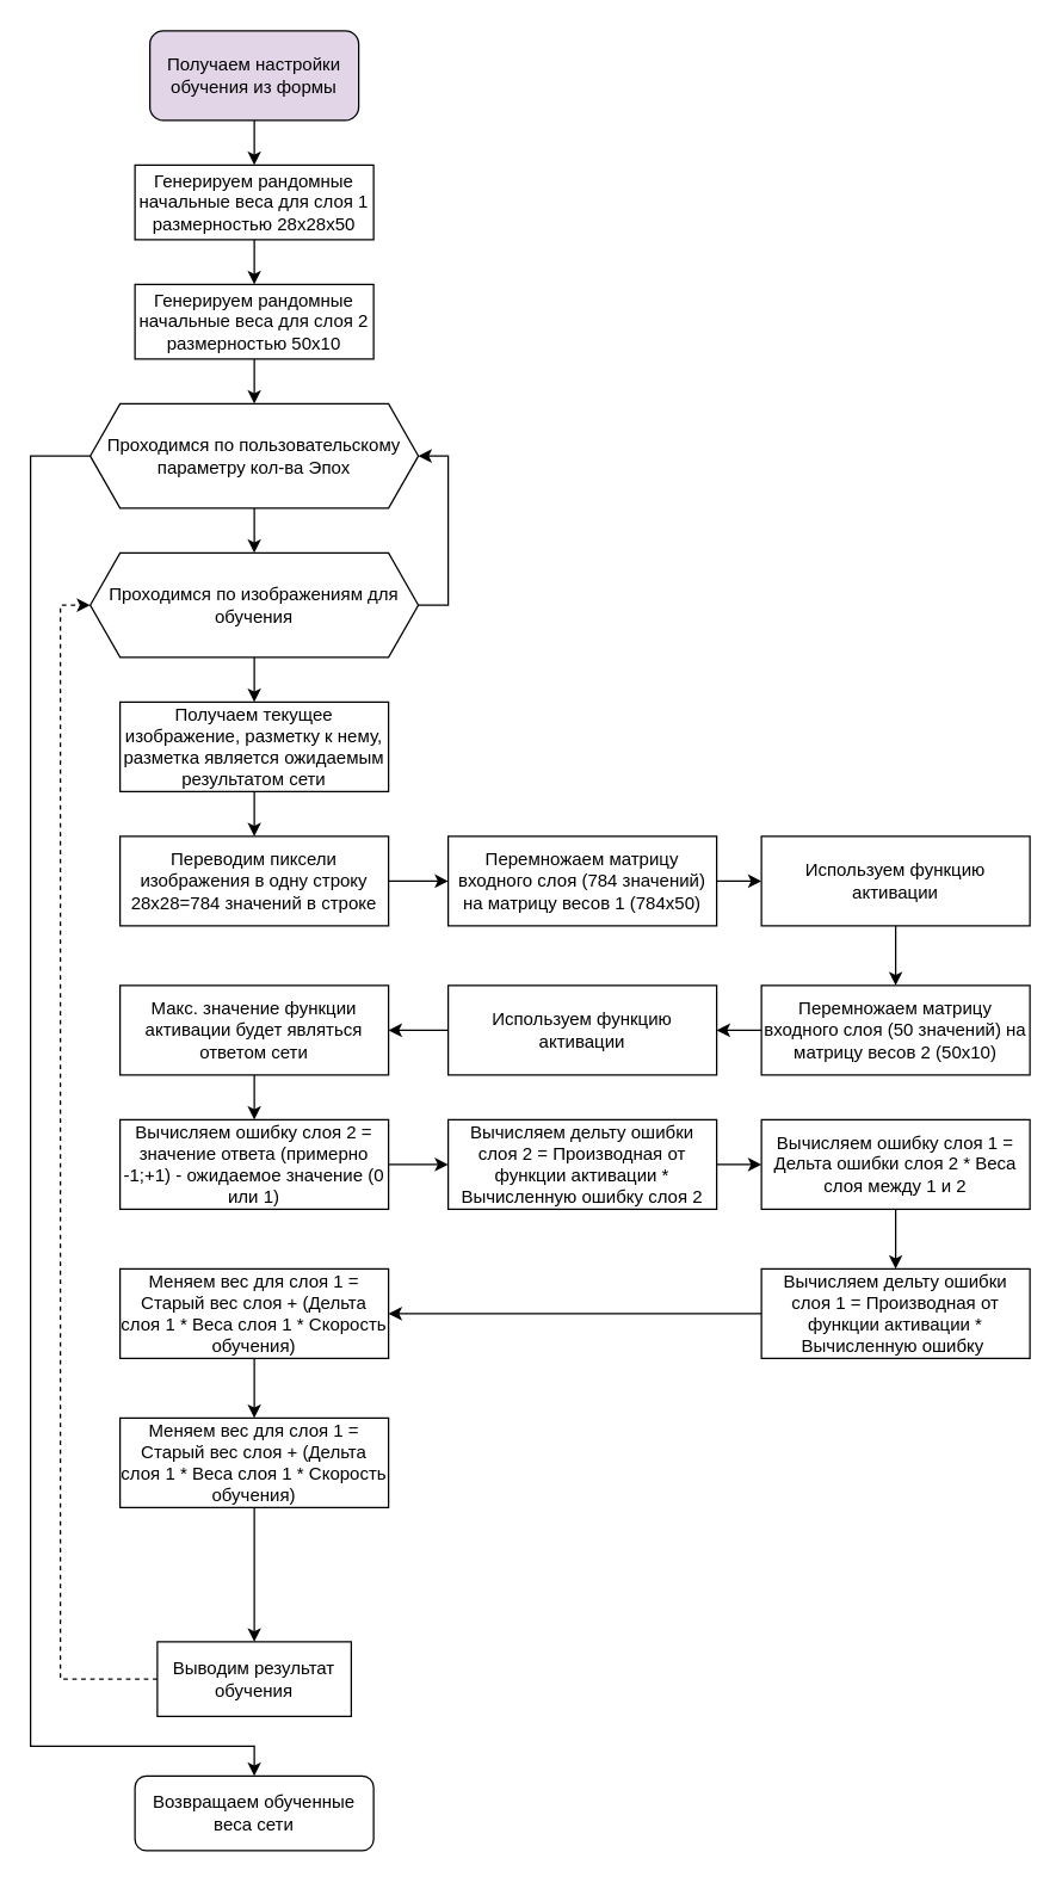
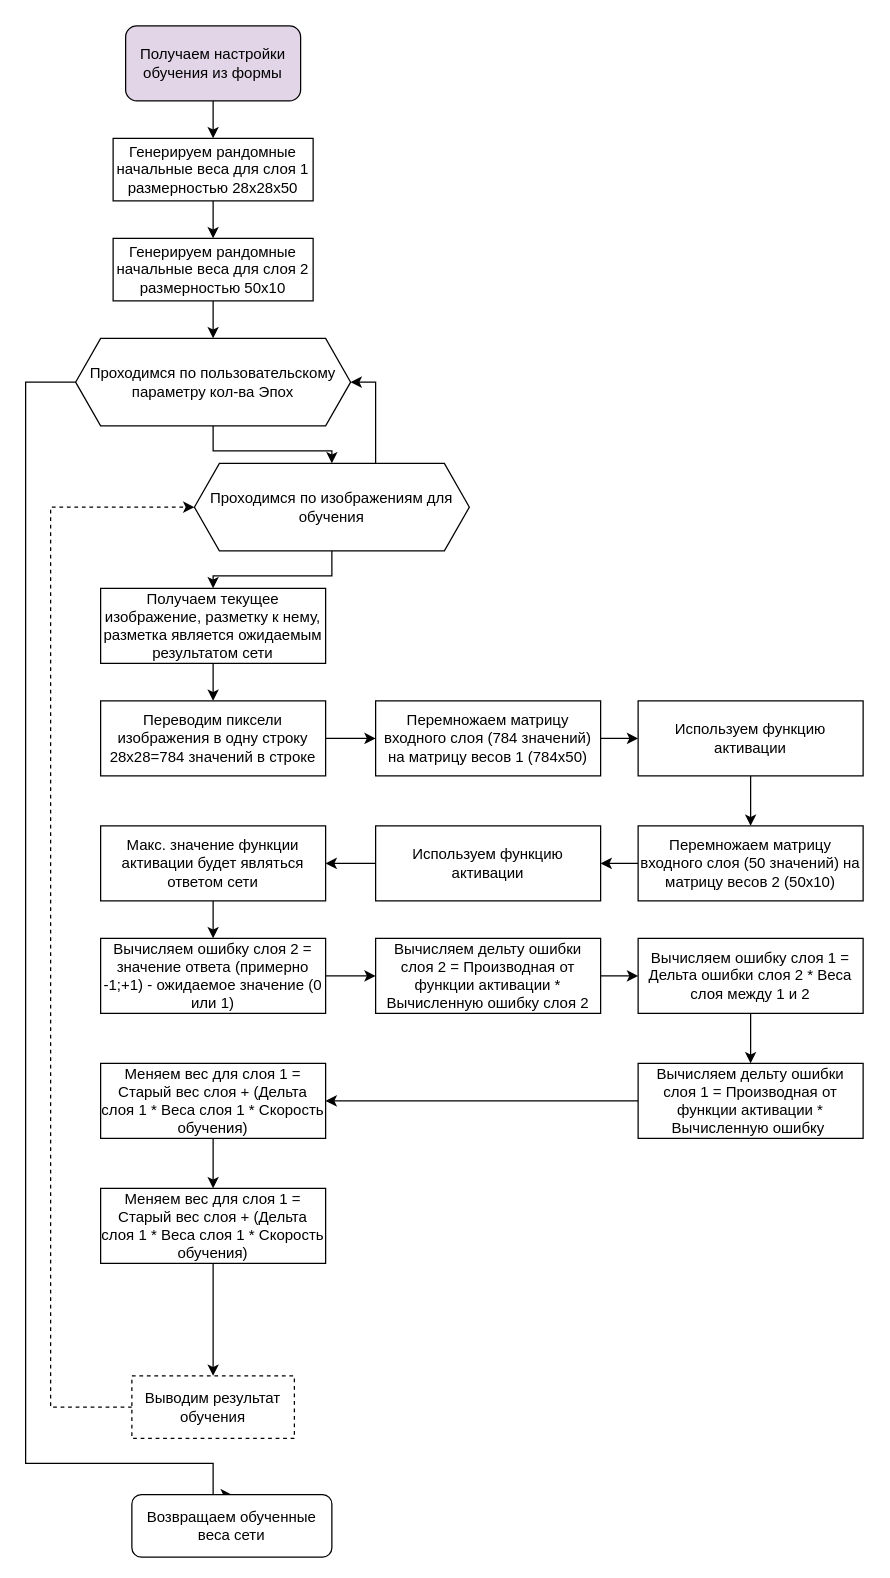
  <mxCell id="0" />
  <mxCell id="1" parent="0" />
  <mxCell id="2" style="edgeStyle=orthogonalEdgeStyle;rounded=0;orthogonalLoop=1;jettySize=auto;html=1;entryX=0.5;entryY=0;entryDx=0;entryDy=0;" parent="1" source="3" target="5" edge="1"><mxGeometry relative="1" as="geometry" /></mxCell>
  <mxCell id="3" value="Получаем настройки обучения из формы" style="rounded=1;whiteSpace=wrap;html=1;fillColor=#e1d5e7;" parent="1" vertex="1"><mxGeometry x="100" y="20" width="140" height="60" as="geometry" /></mxCell>
  <mxCell id="4" style="edgeStyle=orthogonalEdgeStyle;rounded=0;orthogonalLoop=1;jettySize=auto;html=1;entryX=0.5;entryY=0;entryDx=0;entryDy=0;" edge="1" parent="1" source="5" target="28"><mxGeometry relative="1" as="geometry" /></mxCell>
  <mxCell id="5" value="Генерируем рандомные начальные веса для слоя 1 размерностью&amp;nbsp;28х28х50" style="rounded=0;whiteSpace=wrap;html=1;" parent="1" vertex="1"><mxGeometry x="90" y="110" width="160" height="50" as="geometry" /></mxCell>
  <mxCell id="6" style="edgeStyle=orthogonalEdgeStyle;rounded=0;orthogonalLoop=1;jettySize=auto;html=1;" parent="1" source="8" target="11" edge="1"><mxGeometry relative="1" as="geometry" /></mxCell>
  <mxCell id="7" style="edgeStyle=orthogonalEdgeStyle;rounded=0;orthogonalLoop=1;jettySize=auto;html=1;entryX=0.5;entryY=0;entryDx=0;entryDy=0;" parent="1" source="8" target="26" edge="1"><mxGeometry relative="1" as="geometry"><Array as="points"><mxPoint x="20" y="305" /><mxPoint x="20" y="1170" /><mxPoint x="170" y="1170" /></Array></mxGeometry></mxCell>
  <mxCell id="8" value="Проходимся по пользовательскому параметру кол-ва Эпох" style="shape=hexagon;perimeter=hexagonPerimeter2;whiteSpace=wrap;html=1;fixedSize=1;" parent="1" vertex="1"><mxGeometry x="60" y="270" width="220" height="70" as="geometry" /></mxCell>
  <mxCell id="9" style="edgeStyle=orthogonalEdgeStyle;rounded=0;orthogonalLoop=1;jettySize=auto;html=1;entryX=0.5;entryY=0;entryDx=0;entryDy=0;" parent="1" source="11" target="13" edge="1"><mxGeometry relative="1" as="geometry" /></mxCell>
  <mxCell id="10" style="edgeStyle=orthogonalEdgeStyle;rounded=0;orthogonalLoop=1;jettySize=auto;html=1;entryX=1;entryY=0.5;entryDx=0;entryDy=0;" parent="1" source="11" target="8" edge="1"><mxGeometry relative="1" as="geometry"><Array as="points"><mxPoint x="300" y="405" /><mxPoint x="300" y="305" /></Array></mxGeometry></mxCell>
- <mxCell id="11" value="Проходимся по изображениям для обучения" style="shape=hexagon;perimeter=hexagonPerimeter2;whiteSpace=wrap;html=1;fixedSize=1;" parent="1" vertex="1"><mxGeometry x="60" y="370" width="220" height="70" as="geometry" /></mxCell>
+ <mxCell id="11" value="Проходимся по изображениям для обучения" style="shape=hexagon;perimeter=hexagonPerimeter2;whiteSpace=wrap;html=1;fixedSize=1;" parent="1" vertex="1"><mxGeometry x="155" y="370" width="220" height="70" as="geometry" /></mxCell>
  <mxCell id="12" style="edgeStyle=orthogonalEdgeStyle;rounded=0;orthogonalLoop=1;jettySize=auto;html=1;entryX=0.5;entryY=0;entryDx=0;entryDy=0;" parent="1" source="13" target="15" edge="1"><mxGeometry relative="1" as="geometry" /></mxCell>
  <mxCell id="13" value="Получаем текущее изображение, разметку к нему, разметка является ожидаемым результатом сети" style="rounded=0;whiteSpace=wrap;html=1;" parent="1" vertex="1"><mxGeometry x="80" y="470" width="180" height="60" as="geometry" /></mxCell>
  <mxCell id="14" style="edgeStyle=orthogonalEdgeStyle;rounded=0;orthogonalLoop=1;jettySize=auto;html=1;entryX=0;entryY=0.5;entryDx=0;entryDy=0;" edge="1" parent="1" source="15" target="17"><mxGeometry relative="1" as="geometry" /></mxCell>
  <mxCell id="15" value="Переводим пиксели изображения в одну строку 28х28=784 значений в строке" style="rounded=0;whiteSpace=wrap;html=1;" parent="1" vertex="1"><mxGeometry x="80" y="560" width="180" height="60" as="geometry" /></mxCell>
  <mxCell id="16" style="edgeStyle=orthogonalEdgeStyle;rounded=0;orthogonalLoop=1;jettySize=auto;html=1;exitX=1;exitY=0.5;exitDx=0;exitDy=0;entryX=0;entryY=0.5;entryDx=0;entryDy=0;" edge="1" parent="1" source="17" target="19"><mxGeometry relative="1" as="geometry" /></mxCell>
  <mxCell id="17" value="Перемножаем матрицу входного слоя (784 значений) на матрицу весов 1 (784х50)" style="rounded=0;whiteSpace=wrap;html=1;" parent="1" vertex="1"><mxGeometry x="300" y="560" width="180" height="60" as="geometry" /></mxCell>
  <mxCell id="18" style="edgeStyle=orthogonalEdgeStyle;rounded=0;orthogonalLoop=1;jettySize=auto;html=1;entryX=0.5;entryY=0;entryDx=0;entryDy=0;" edge="1" parent="1" source="19" target="30"><mxGeometry relative="1" as="geometry" /></mxCell>
  <mxCell id="19" value="Используем функцию активации" style="rounded=0;whiteSpace=wrap;html=1;" parent="1" vertex="1"><mxGeometry x="510" y="560" width="180" height="60" as="geometry" /></mxCell>
  <mxCell id="20" style="edgeStyle=orthogonalEdgeStyle;rounded=0;orthogonalLoop=1;jettySize=auto;html=1;entryX=0.5;entryY=0;entryDx=0;entryDy=0;" edge="1" parent="1" source="21" target="23"><mxGeometry relative="1" as="geometry" /></mxCell>
  <mxCell id="21" value="Макс. значение функции активации будет являться ответом сети" style="rounded=0;whiteSpace=wrap;html=1;" parent="1" vertex="1"><mxGeometry x="80" y="660" width="180" height="60" as="geometry" /></mxCell>
  <mxCell id="22" style="edgeStyle=orthogonalEdgeStyle;rounded=0;orthogonalLoop=1;jettySize=auto;html=1;entryX=0;entryY=0.5;entryDx=0;entryDy=0;" edge="1" parent="1" source="23" target="34"><mxGeometry relative="1" as="geometry" /></mxCell>
  <mxCell id="23" value="Вычисляем ошибку слоя 2 = значение ответа (примерно -1;+1) - ожидаемое значение (0 или 1)" style="rounded=0;whiteSpace=wrap;html=1;" parent="1" vertex="1"><mxGeometry x="80" y="750" width="180" height="60" as="geometry" /></mxCell>
  <mxCell id="24" style="edgeStyle=orthogonalEdgeStyle;rounded=0;orthogonalLoop=1;jettySize=auto;html=1;entryX=0;entryY=0.5;entryDx=0;entryDy=0;dashed=1;" parent="1" source="25" target="11" edge="1"><mxGeometry relative="1" as="geometry"><Array as="points"><mxPoint x="40" y="1125" /><mxPoint x="40" y="405" /></Array></mxGeometry></mxCell>
- <mxCell id="25" value="Выводим результат обучения" style="rounded=0;whiteSpace=wrap;html=1;" parent="1" vertex="1"><mxGeometry x="105" y="1100" width="130" height="50" as="geometry" /></mxCell>
- <mxCell id="26" value="Возвращаем обученные веса сети" style="rounded=1;whiteSpace=wrap;html=1;" parent="1" vertex="1"><mxGeometry x="90" y="1190" width="160" height="50" as="geometry" /></mxCell>
+ <mxCell id="25" value="Выводим результат обучения" style="rounded=0;whiteSpace=wrap;html=1;dashed=1;" parent="1" vertex="1"><mxGeometry x="105" y="1100" width="130" height="50" as="geometry" /></mxCell>
+ <mxCell id="26" value="Возвращаем обученные веса сети" style="rounded=1;whiteSpace=wrap;html=1;" parent="1" vertex="1"><mxGeometry x="105" y="1195" width="160" height="50" as="geometry" /></mxCell>
  <mxCell id="27" style="edgeStyle=orthogonalEdgeStyle;rounded=0;orthogonalLoop=1;jettySize=auto;html=1;exitX=0.5;exitY=1;exitDx=0;exitDy=0;entryX=0.5;entryY=0;entryDx=0;entryDy=0;" edge="1" parent="1" source="28" target="8"><mxGeometry relative="1" as="geometry" /></mxCell>
  <mxCell id="28" value="Генерируем рандомные начальные веса для слоя 2 размерностью 50х10" style="rounded=0;whiteSpace=wrap;html=1;" vertex="1" parent="1"><mxGeometry x="90" y="190" width="160" height="50" as="geometry" /></mxCell>
  <mxCell id="29" style="edgeStyle=orthogonalEdgeStyle;rounded=0;orthogonalLoop=1;jettySize=auto;html=1;entryX=1;entryY=0.5;entryDx=0;entryDy=0;" edge="1" parent="1" source="30" target="32"><mxGeometry relative="1" as="geometry" /></mxCell>
  <mxCell id="30" value="Перемножаем матрицу входного слоя (50 значений) на матрицу весов 2 (50х10)" style="rounded=0;whiteSpace=wrap;html=1;" vertex="1" parent="1"><mxGeometry x="510" y="660" width="180" height="60" as="geometry" /></mxCell>
  <mxCell id="31" style="edgeStyle=orthogonalEdgeStyle;rounded=0;orthogonalLoop=1;jettySize=auto;html=1;entryX=1;entryY=0.5;entryDx=0;entryDy=0;" edge="1" parent="1" source="32" target="21"><mxGeometry relative="1" as="geometry" /></mxCell>
  <mxCell id="32" value="Используем функцию активации" style="rounded=0;whiteSpace=wrap;html=1;" vertex="1" parent="1"><mxGeometry x="300" y="660" width="180" height="60" as="geometry" /></mxCell>
  <mxCell id="33" style="edgeStyle=orthogonalEdgeStyle;rounded=0;orthogonalLoop=1;jettySize=auto;html=1;entryX=0;entryY=0.5;entryDx=0;entryDy=0;" edge="1" parent="1" source="34" target="36"><mxGeometry relative="1" as="geometry" /></mxCell>
  <mxCell id="34" value="Вычисляем дельту ошибки слоя 2 = Производная от функции активации * Вычисленную ошибку слоя 2" style="rounded=0;whiteSpace=wrap;html=1;" vertex="1" parent="1"><mxGeometry x="300" y="750" width="180" height="60" as="geometry" /></mxCell>
  <mxCell id="35" style="edgeStyle=orthogonalEdgeStyle;rounded=0;orthogonalLoop=1;jettySize=auto;html=1;entryX=0.5;entryY=0;entryDx=0;entryDy=0;" edge="1" parent="1" source="36" target="38"><mxGeometry relative="1" as="geometry" /></mxCell>
  <mxCell id="36" value="Вычисляем ошибку слоя 1 = Дельта ошибки слоя 2 * Веса слоя между 1 и 2" style="rounded=0;whiteSpace=wrap;html=1;" vertex="1" parent="1"><mxGeometry x="510" y="750" width="180" height="60" as="geometry" /></mxCell>
  <mxCell id="37" style="edgeStyle=orthogonalEdgeStyle;rounded=0;orthogonalLoop=1;jettySize=auto;html=1;entryX=1;entryY=0.5;entryDx=0;entryDy=0;" edge="1" parent="1" source="38" target="40"><mxGeometry relative="1" as="geometry" /></mxCell>
  <mxCell id="38" value="Вычисляем дельту ошибки слоя 1 = Производная от функции активации * Вычисленную ошибку&amp;nbsp;" style="rounded=0;whiteSpace=wrap;html=1;" vertex="1" parent="1"><mxGeometry x="510" y="850" width="180" height="60" as="geometry" /></mxCell>
  <mxCell id="39" style="edgeStyle=orthogonalEdgeStyle;rounded=0;orthogonalLoop=1;jettySize=auto;html=1;entryX=0.5;entryY=0;entryDx=0;entryDy=0;" edge="1" parent="1" source="40" target="42"><mxGeometry relative="1" as="geometry" /></mxCell>
  <mxCell id="40" value="Меняем вес для слоя 1 = Старый вес слоя + (Дельта слоя 1 * Веса слоя 1 * Скорость обучения)" style="rounded=0;whiteSpace=wrap;html=1;" vertex="1" parent="1"><mxGeometry x="80" y="850" width="180" height="60" as="geometry" /></mxCell>
  <mxCell id="41" style="edgeStyle=orthogonalEdgeStyle;rounded=0;orthogonalLoop=1;jettySize=auto;html=1;entryX=0.5;entryY=0;entryDx=0;entryDy=0;" edge="1" parent="1" source="42" target="25"><mxGeometry relative="1" as="geometry" /></mxCell>
  <mxCell id="42" value="Меняем вес для слоя 1 = Старый вес слоя + (Дельта слоя 1 * Веса слоя 1 * Скорость обучения)" style="rounded=0;whiteSpace=wrap;html=1;" vertex="1" parent="1"><mxGeometry x="80" y="950" width="180" height="60" as="geometry" /></mxCell>
